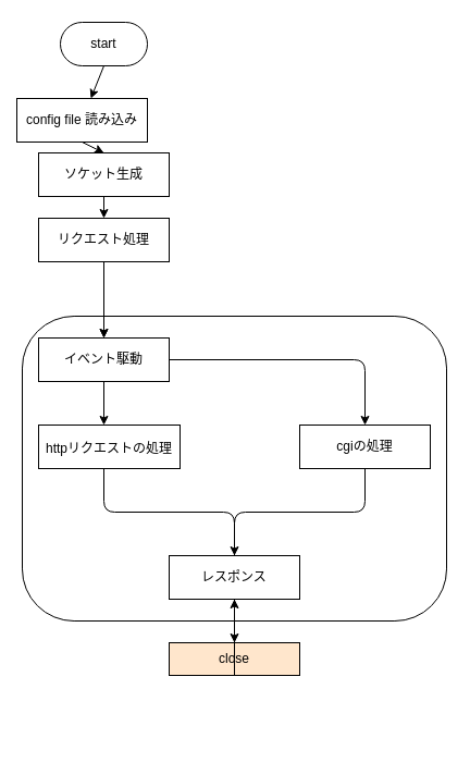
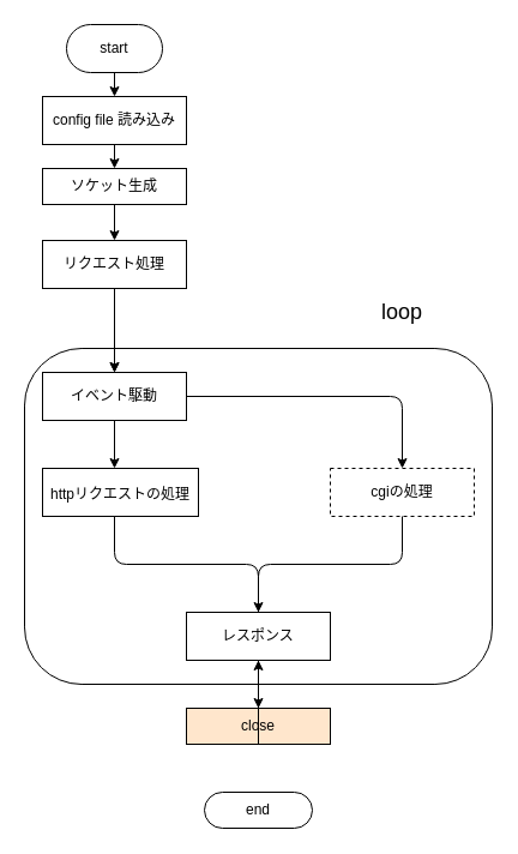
  <mxCell id="0" />
  <mxCell id="1" parent="0" />
  <mxCell id="2" value="" style="rounded=1;whiteSpace=wrap;html=1;arcSize=17;align=left;" vertex="1" parent="1"><mxGeometry x="20" y="290" width="390" height="280" as="geometry" /></mxCell>
  <mxCell id="3" value="" style="edgeStyle=none;html=1;" parent="1" target="4" edge="1"><mxGeometry relative="1" as="geometry"><mxPoint x="95" y="60" as="sourcePoint" /></mxGeometry></mxCell>
- <mxCell id="4" value="config file 読み込み" style="rounded=0;whiteSpace=wrap;html=1;" parent="1" vertex="1"><mxGeometry x="15" y="90" width="120" height="40" as="geometry" /></mxCell>
+ <mxCell id="4" value="config file 読み込み" style="rounded=0;whiteSpace=wrap;html=1;" parent="1" vertex="1"><mxGeometry x="35" y="80" width="120" height="40" as="geometry" /></mxCell>
  <mxCell id="5" value="start" style="rounded=1;whiteSpace=wrap;html=1;arcSize=50;" vertex="1" parent="1"><mxGeometry x="55" y="20" width="80" height="40" as="geometry" /></mxCell>
  <mxCell id="6" value="" style="endArrow=classic;html=1;exitX=0.5;exitY=1;exitDx=0;exitDy=0;entryX=0.5;entryY=0;entryDx=0;entryDy=0;" edge="1" parent="1" source="4" target="7"><mxGeometry width="50" height="50" relative="1" as="geometry"><mxPoint x="95" y="180" as="sourcePoint" /><mxPoint x="95" y="150" as="targetPoint" /></mxGeometry></mxCell>
- <mxCell id="7" value="ソケット生成" style="rounded=0;whiteSpace=wrap;html=1;" vertex="1" parent="1"><mxGeometry x="35" y="140" width="120" height="40" as="geometry" /></mxCell>
+ <mxCell id="7" value="ソケット生成" style="rounded=0;whiteSpace=wrap;html=1;" vertex="1" parent="1"><mxGeometry x="35" y="140" width="120" height="30" as="geometry" /></mxCell>
  <mxCell id="8" value="" style="endArrow=classic;html=1;exitX=0.5;exitY=1;exitDx=0;exitDy=0;" edge="1" parent="1" source="7"><mxGeometry width="50" height="50" relative="1" as="geometry"><mxPoint x="185" y="340" as="sourcePoint" /><mxPoint x="95" y="200" as="targetPoint" /></mxGeometry></mxCell>
  <mxCell id="9" value="" style="edgeStyle=none;html=1;fontSize=18;" edge="1" parent="1" source="10" target="13"><mxGeometry relative="1" as="geometry" /></mxCell>
  <mxCell id="10" value="リクエスト処理" style="rounded=0;whiteSpace=wrap;html=1;" vertex="1" parent="1"><mxGeometry x="35" y="200" width="120" height="40" as="geometry" /></mxCell>
+ <mxCell id="11" value="&lt;font style=&quot;font-size: 18px;&quot;&gt;loop&lt;/font&gt;" style="text;html=1;strokeColor=none;fillColor=none;align=center;verticalAlign=middle;whiteSpace=wrap;rounded=0;" vertex="1" parent="1"><mxGeometry x="300" y="245" width="70" height="30" as="geometry" /></mxCell>
  <mxCell id="12" value="" style="edgeStyle=none;html=1;" edge="1" parent="1"><mxGeometry relative="1" as="geometry"><mxPoint x="95" y="240" as="sourcePoint" /><mxPoint x="95" y="310" as="targetPoint" /></mxGeometry></mxCell>
  <mxCell id="13" value="イベント駆動" style="rounded=0;whiteSpace=wrap;html=1;" vertex="1" parent="1"><mxGeometry x="35" y="310" width="120" height="40" as="geometry" /></mxCell>
  <mxCell id="14" value="" style="endArrow=classic;html=1;fontSize=18;exitX=0.5;exitY=1;exitDx=0;exitDy=0;" edge="1" parent="1" source="13"><mxGeometry width="50" height="50" relative="1" as="geometry"><mxPoint x="235" y="220" as="sourcePoint" /><mxPoint x="95" y="390" as="targetPoint" /></mxGeometry></mxCell>
  <mxCell id="15" value="&lt;font style=&quot;font-size: 12px;&quot;&gt;httpリクエストの処理&lt;/font&gt;" style="rounded=0;whiteSpace=wrap;html=1;fontSize=18;" vertex="1" parent="1"><mxGeometry x="35" y="390" width="130" height="40" as="geometry" /></mxCell>
  <mxCell id="16" value="" style="endArrow=classic;html=1;fontSize=12;exitX=1;exitY=0.5;exitDx=0;exitDy=0;" edge="1" parent="1" source="13" target="17"><mxGeometry width="50" height="50" relative="1" as="geometry"><mxPoint x="185" y="330" as="sourcePoint" /><mxPoint x="335" y="380" as="targetPoint" /><Array as="points"><mxPoint x="335" y="330" /></Array></mxGeometry></mxCell>
- <mxCell id="17" value="cgiの処理" style="rounded=0;whiteSpace=wrap;html=1;fontSize=12;" vertex="1" parent="1"><mxGeometry x="275" y="390" width="120" height="40" as="geometry" /></mxCell>
+ <mxCell id="17" value="cgiの処理" style="rounded=0;whiteSpace=wrap;html=1;fontSize=12;dashed=1;" vertex="1" parent="1"><mxGeometry x="275" y="390" width="120" height="40" as="geometry" /></mxCell>
  <mxCell id="18" value="" style="endArrow=classic;html=1;fontSize=12;" edge="1" parent="1"><mxGeometry width="50" height="50" relative="1" as="geometry"><mxPoint x="95" y="430" as="sourcePoint" /><mxPoint x="215" y="510" as="targetPoint" /><Array as="points"><mxPoint x="95" y="470" /><mxPoint x="215" y="470" /></Array></mxGeometry></mxCell>
  <mxCell id="19" value="レスポンス" style="rounded=0;whiteSpace=wrap;html=1;fontSize=12;" vertex="1" parent="1"><mxGeometry x="155" y="510" width="120" height="40" as="geometry" /></mxCell>
  <mxCell id="20" value="" style="endArrow=none;html=1;fontSize=12;entryX=0.5;entryY=1;entryDx=0;entryDy=0;" edge="1" parent="1" target="17"><mxGeometry width="50" height="50" relative="1" as="geometry"><mxPoint x="215" y="510" as="sourcePoint" /><mxPoint x="575" y="420" as="targetPoint" /><Array as="points"><mxPoint x="215" y="470" /><mxPoint x="335" y="470" /></Array></mxGeometry></mxCell>
  <mxCell id="21" value="" style="endArrow=classic;html=1;fontSize=12;exitX=0.5;exitY=0.929;exitDx=0;exitDy=0;exitPerimeter=0;" edge="1" parent="1" source="2" target="22"><mxGeometry width="50" height="50" relative="1" as="geometry"><mxPoint x="525" y="470" as="sourcePoint" /><mxPoint x="215" y="610" as="targetPoint" /></mxGeometry></mxCell>
  <mxCell id="22" value="close" style="rounded=0;whiteSpace=wrap;html=1;fontSize=12;fillColor=#ffe6cc;" vertex="1" parent="1"><mxGeometry x="155" y="590" width="120" height="30" as="geometry" /></mxCell>
  <mxCell id="23" value="" style="endArrow=classic;html=1;fontSize=12;exitX=0.5;exitY=1;exitDx=0;exitDy=0;" edge="1" parent="1" source="22" target="19"><mxGeometry width="50" height="50" relative="1" as="geometry"><mxPoint x="525" y="470" as="sourcePoint" /><mxPoint x="215" y="670" as="targetPoint" /></mxGeometry></mxCell>
+ <mxCell id="24" value="end" style="rounded=1;whiteSpace=wrap;html=1;fontSize=12;arcSize=50;" vertex="1" parent="1"><mxGeometry x="170" y="660" width="90" height="30" as="geometry" /></mxCell>
